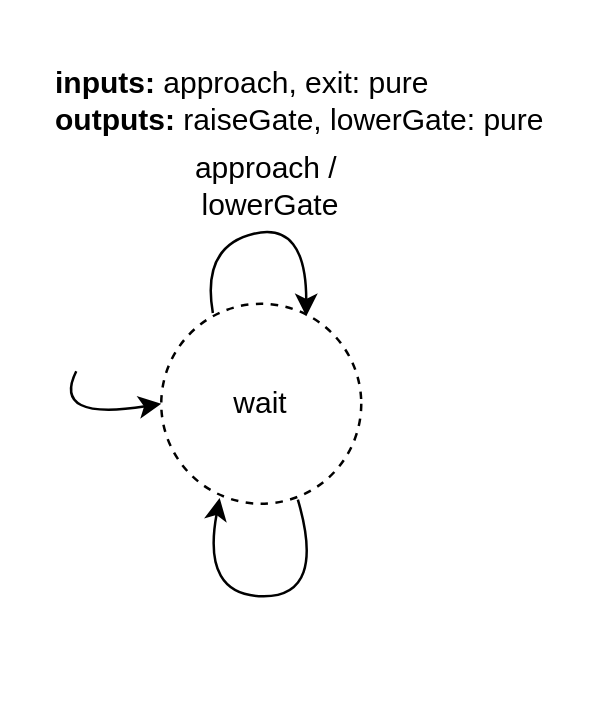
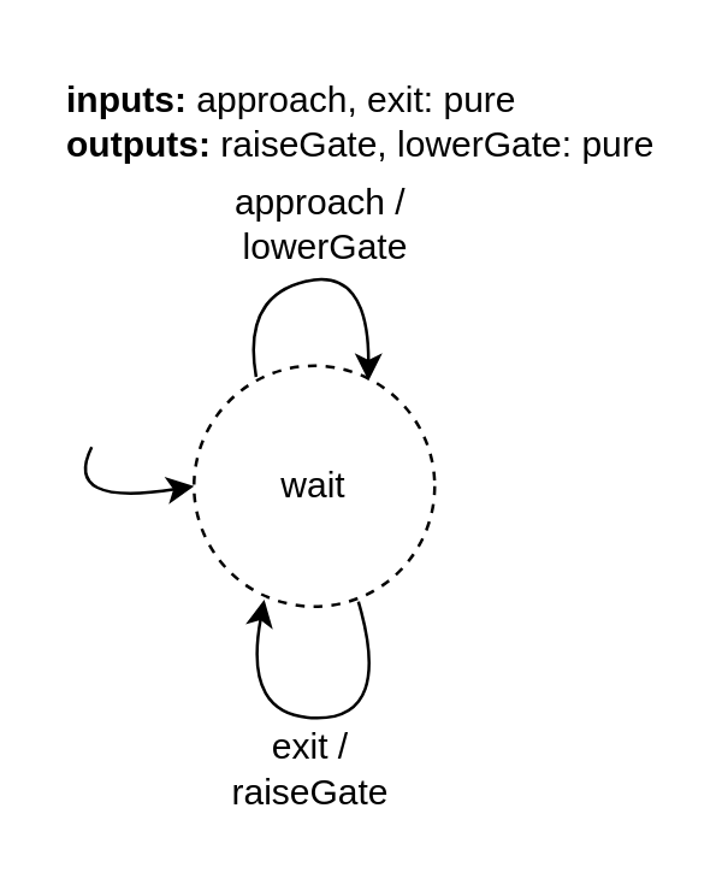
  <mxCell id="0" />
  <mxCell id="1" parent="0" />
  <mxCell id="2" value="&lt;b&gt;inputs: &lt;/b&gt;approach, exit: pure&lt;br&gt;&lt;b&gt;outputs:&lt;/b&gt;&amp;nbsp;raiseGate, lowerGate: pure" style="text;html=1;strokeColor=none;fillColor=none;align=left;verticalAlign=middle;whiteSpace=wrap;rounded=0;" parent="1" vertex="1"><mxGeometry x="20" y="20" width="200" height="40" as="geometry" /></mxCell>
  <mxCell id="3" value="wait&lt;br&gt;" style="ellipse;whiteSpace=wrap;html=1;aspect=fixed;dashed=1;" parent="1" vertex="1"><mxGeometry x="64" y="121" width="80" height="80" as="geometry" /></mxCell>
  <mxCell id="4" value="" style="endArrow=classic;html=1;exitX=0.258;exitY=0.046;exitDx=0;exitDy=0;exitPerimeter=0;curved=1;entryX=0.725;entryY=0.063;entryDx=0;entryDy=0;entryPerimeter=0;" parent="1" source="3" target="3" edge="1"><mxGeometry width="50" height="50" relative="1" as="geometry"><mxPoint x="80" y="78" as="sourcePoint" /><mxPoint x="150" y="68" as="targetPoint" /><Array as="points"><mxPoint x="80" y="98" /><mxPoint x="122" y="88" /></Array></mxGeometry></mxCell>
  <mxCell id="5" value="approach /&amp;nbsp;&lt;br&gt;lowerGate" style="text;html=1;strokeColor=none;fillColor=none;align=center;verticalAlign=middle;whiteSpace=wrap;rounded=0;rotation=0;" parent="1" vertex="1"><mxGeometry x="73" y="60" width="70" height="27" as="geometry" /></mxCell>
  <mxCell id="6" value="" style="endArrow=classic;html=1;exitX=0.683;exitY=0.979;exitDx=0;exitDy=0;exitPerimeter=0;curved=1;entryX=0.292;entryY=0.971;entryDx=0;entryDy=0;entryPerimeter=0;" parent="1" source="3" target="3" edge="1"><mxGeometry width="50" height="50" relative="1" as="geometry"><mxPoint x="94.64" y="257.68" as="sourcePoint" /><mxPoint x="132" y="259.04" as="targetPoint" /><Array as="points"><mxPoint x="130" y="238" /><mxPoint x="80" y="238" /></Array></mxGeometry></mxCell>
+ <mxCell id="7" value="exit /&lt;br&gt;raiseGate" style="text;html=1;strokeColor=none;fillColor=none;align=center;verticalAlign=middle;whiteSpace=wrap;rounded=0;" parent="1" vertex="1"><mxGeometry x="75" y="241" width="56" height="27" as="geometry" /></mxCell>
  <mxCell id="8" value="" style="endArrow=classic;html=1;curved=1;entryX=0;entryY=0.5;entryDx=0;entryDy=0;" parent="1" edge="1" target="3"><mxGeometry width="50" height="50" relative="1" as="geometry"><mxPoint x="30" y="148" as="sourcePoint" /><mxPoint x="-70" y="98" as="targetPoint" /><Array as="points"><mxPoint x="20" y="168" /></Array></mxGeometry></mxCell>
